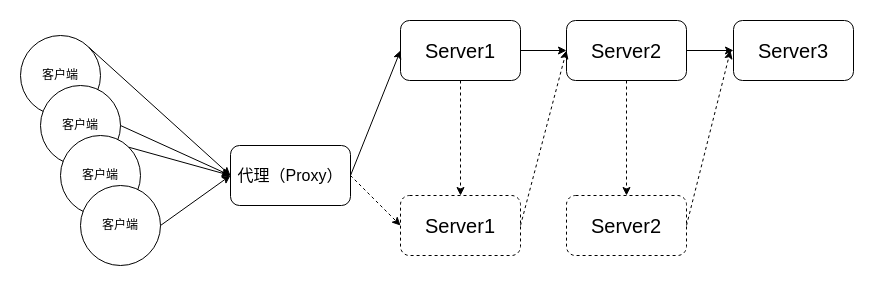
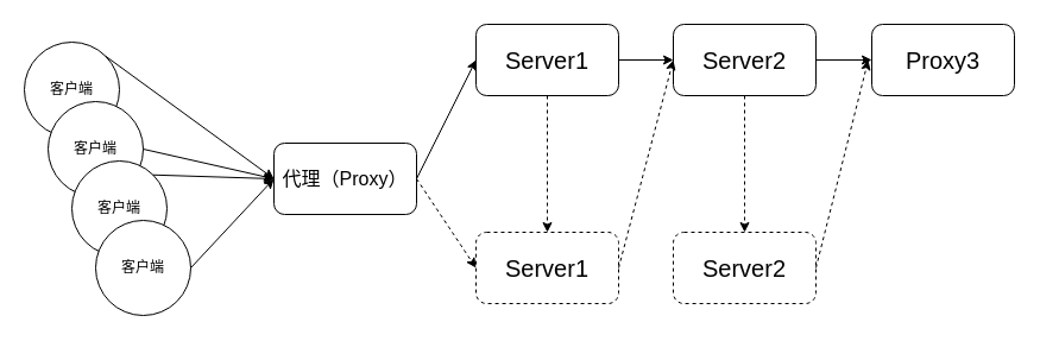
  <mxCell id="0" />
  <mxCell id="1" parent="0" />
- <mxCell id="2" value="代理（Proxy）" style="rounded=1;whiteSpace=wrap;html=1;fontSize=16;" vertex="1" parent="1"><mxGeometry x="230" y="145" width="120" height="60" as="geometry" /></mxCell>
+ <mxCell id="2" value="代理（Proxy）" style="rounded=1;whiteSpace=wrap;html=1;fontSize=16;" vertex="1" parent="1"><mxGeometry x="230" y="120" width="120" height="60" as="geometry" /></mxCell>
  <mxCell id="3" value="Server1" style="rounded=1;whiteSpace=wrap;html=1;fontSize=20;dashed=1;" vertex="1" parent="1"><mxGeometry x="400" y="195" width="120" height="60" as="geometry" /></mxCell>
  <mxCell id="4" style="edgeStyle=orthogonalEdgeStyle;rounded=0;orthogonalLoop=1;jettySize=auto;html=1;entryX=0.5;entryY=0;entryDx=0;entryDy=0;dashed=1;" edge="1" parent="1" source="5" target="3"><mxGeometry relative="1" as="geometry" /></mxCell>
  <mxCell id="5" value="&lt;font style=&quot;font-size: 20px;&quot;&gt;Server1&lt;/font&gt;" style="rounded=1;whiteSpace=wrap;html=1;fillStyle=auto;gradientColor=none;gradientDirection=west;strokeColor=default;sketch=0;glass=0;shadow=0;fillColor=#FFFFFF;" vertex="1" parent="1"><mxGeometry x="400" y="20" width="120" height="60" as="geometry" /></mxCell>
  <mxCell id="6" value="Server2" style="rounded=1;whiteSpace=wrap;html=1;fontSize=20;fillStyle=auto;fillColor=#FFFFFF;dashed=1;" vertex="1" parent="1"><mxGeometry x="566" y="195" width="120" height="60" as="geometry" /></mxCell>
  <mxCell id="7" value="" style="edgeStyle=orthogonalEdgeStyle;rounded=0;orthogonalLoop=1;jettySize=auto;html=1;dashed=1;" edge="1" parent="1" source="8" target="6"><mxGeometry relative="1" as="geometry" /></mxCell>
  <mxCell id="8" value="&lt;font style=&quot;font-size: 20px;&quot;&gt;Server2&lt;/font&gt;" style="rounded=1;whiteSpace=wrap;html=1;" vertex="1" parent="1"><mxGeometry x="566" y="20" width="120" height="60" as="geometry" /></mxCell>
- <mxCell id="9" value="Server3" style="rounded=1;whiteSpace=wrap;html=1;fontSize=20;" vertex="1" parent="1"><mxGeometry x="733" y="20" width="120" height="60" as="geometry" /></mxCell>
+ <mxCell id="9" value="Proxy3" style="rounded=1;whiteSpace=wrap;html=1;fontSize=20;" vertex="1" parent="1"><mxGeometry x="733" y="20" width="120" height="60" as="geometry" /></mxCell>
  <mxCell id="10" value="客户端" style="ellipse;whiteSpace=wrap;html=1;aspect=fixed;" vertex="1" parent="1"><mxGeometry x="20" y="35" width="80" height="80" as="geometry" /></mxCell>
  <mxCell id="11" value="客户端" style="ellipse;whiteSpace=wrap;html=1;aspect=fixed;" vertex="1" parent="1"><mxGeometry x="40" y="85" width="80" height="80" as="geometry" /></mxCell>
  <mxCell id="12" value="客户端" style="ellipse;whiteSpace=wrap;html=1;aspect=fixed;" vertex="1" parent="1"><mxGeometry x="60" y="135" width="80" height="80" as="geometry" /></mxCell>
  <mxCell id="13" value="客户端" style="ellipse;whiteSpace=wrap;html=1;aspect=fixed;" vertex="1" parent="1"><mxGeometry x="80" y="185" width="80" height="80" as="geometry" /></mxCell>
  <mxCell id="14" value="" style="endArrow=classic;html=1;rounded=0;exitX=1;exitY=0;exitDx=0;exitDy=0;entryX=0;entryY=0.5;entryDx=0;entryDy=0;" edge="1" parent="1" source="10" target="2"><mxGeometry width="50" height="50" relative="1" as="geometry"><mxPoint x="470" y="250" as="sourcePoint" /><mxPoint x="520" y="200" as="targetPoint" /></mxGeometry></mxCell>
  <mxCell id="15" value="" style="endArrow=classic;html=1;rounded=0;exitX=1;exitY=0.5;exitDx=0;exitDy=0;entryX=0;entryY=0.5;entryDx=0;entryDy=0;" edge="1" parent="1" source="11" target="2"><mxGeometry width="50" height="50" relative="1" as="geometry"><mxPoint x="470" y="250" as="sourcePoint" /><mxPoint x="520" y="200" as="targetPoint" /></mxGeometry></mxCell>
  <mxCell id="16" value="" style="endArrow=classic;html=1;rounded=0;exitX=1;exitY=0.5;exitDx=0;exitDy=0;entryX=0;entryY=0.5;entryDx=0;entryDy=0;" edge="1" parent="1" source="13" target="2"><mxGeometry width="50" height="50" relative="1" as="geometry"><mxPoint x="470" y="250" as="sourcePoint" /><mxPoint x="520" y="200" as="targetPoint" /></mxGeometry></mxCell>
  <mxCell id="17" value="" style="endArrow=classic;html=1;rounded=0;entryX=0;entryY=0.5;entryDx=0;entryDy=0;exitX=1;exitY=0;exitDx=0;exitDy=0;" edge="1" parent="1" source="12" target="2"><mxGeometry width="50" height="50" relative="1" as="geometry"><mxPoint x="470" y="250" as="sourcePoint" /><mxPoint x="520" y="200" as="targetPoint" /></mxGeometry></mxCell>
  <mxCell id="18" value="" style="endArrow=classic;html=1;rounded=0;entryX=0;entryY=0.5;entryDx=0;entryDy=0;exitX=1;exitY=0.5;exitDx=0;exitDy=0;" edge="1" parent="1" source="2" target="5"><mxGeometry width="50" height="50" relative="1" as="geometry"><mxPoint x="470" y="250" as="sourcePoint" /><mxPoint x="520" y="200" as="targetPoint" /></mxGeometry></mxCell>
  <mxCell id="19" value="" style="endArrow=classic;html=1;rounded=0;fontSize=20;exitX=1;exitY=0.5;exitDx=0;exitDy=0;dashed=1;" edge="1" parent="1" source="6"><mxGeometry width="50" height="50" relative="1" as="geometry"><mxPoint x="470" y="250" as="sourcePoint" /><mxPoint x="730" y="50" as="targetPoint" /></mxGeometry></mxCell>
  <mxCell id="20" value="" style="endArrow=classic;html=1;rounded=0;entryX=0;entryY=0.5;entryDx=0;entryDy=0;exitX=1;exitY=0.5;exitDx=0;exitDy=0;" edge="1" parent="1" source="8" target="9"><mxGeometry width="50" height="50" relative="1" as="geometry"><mxPoint x="470" y="250" as="sourcePoint" /><mxPoint x="520" y="200" as="targetPoint" /></mxGeometry></mxCell>
  <mxCell id="21" value="" style="endArrow=classic;html=1;rounded=0;entryX=0;entryY=0.5;entryDx=0;entryDy=0;exitX=1;exitY=0.5;exitDx=0;exitDy=0;" edge="1" parent="1" source="5" target="8"><mxGeometry width="50" height="50" relative="1" as="geometry"><mxPoint x="470" y="250" as="sourcePoint" /><mxPoint x="520" y="200" as="targetPoint" /></mxGeometry></mxCell>
  <mxCell id="22" value="" style="endArrow=classic;html=1;rounded=0;entryX=0;entryY=0.5;entryDx=0;entryDy=0;exitX=1;exitY=0.5;exitDx=0;exitDy=0;dashed=1;" edge="1" parent="1" source="2" target="3"><mxGeometry width="50" height="50" relative="1" as="geometry"><mxPoint x="470" y="250" as="sourcePoint" /><mxPoint x="520" y="200" as="targetPoint" /></mxGeometry></mxCell>
  <mxCell id="23" value="" style="endArrow=classic;html=1;rounded=0;dashed=1;entryX=0;entryY=0.5;entryDx=0;entryDy=0;exitX=1;exitY=0.5;exitDx=0;exitDy=0;" edge="1" parent="1" source="3" target="8"><mxGeometry width="50" height="50" relative="1" as="geometry"><mxPoint x="470" y="220" as="sourcePoint" /><mxPoint x="520" y="170" as="targetPoint" /></mxGeometry></mxCell>
